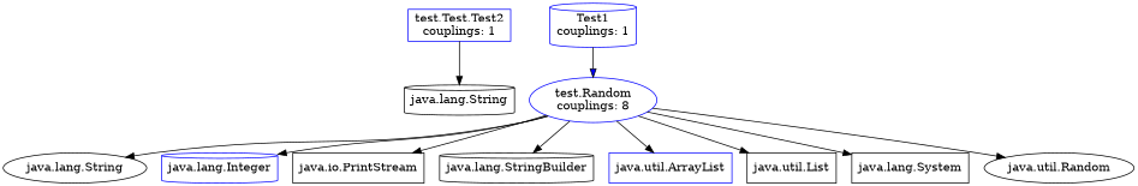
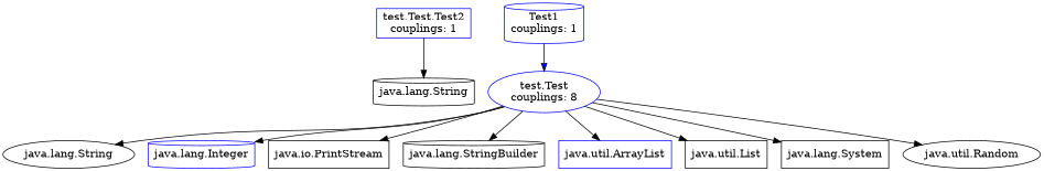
  digraph {
    node [color=black fillcolor=white shape=box]
    edge [fillcolor=black]
    n1 [color=blue label="test.Test.Test2\ncouplings: 1"]
    n2 [label="java.lang.String" shape=cylinder]
    n3 [color=blue label="Test1\ncouplings: 1" shape=cylinder]
-   n4 [color=blue label="test.Random\ncouplings: 8" shape=ellipse]
+   n4 [color=blue label="test.Test\ncouplings: 8" shape=ellipse]
    n5 [label="java.lang.String" shape=ellipse]
    n6 [color=blue label="java.lang.Integer" shape=cylinder]
    n7 [label="java.io.PrintStream"]
    n8 [label="java.lang.StringBuilder" shape=cylinder]
    n9 [color=blue label="java.util.ArrayList"]
    n10 [label="java.util.List"]
    n11 [label="java.lang.System"]
    n12 [label="java.util.Random" shape=ellipse]
    n1 -> n2
    n3 -> n4 [fillcolor=blue]
    n4 -> n5
    n4 -> n6
    n4 -> n7
    n4 -> n8
    n4 -> n9
    n4 -> n10
    n4 -> n11
    n4 -> n12
  }
